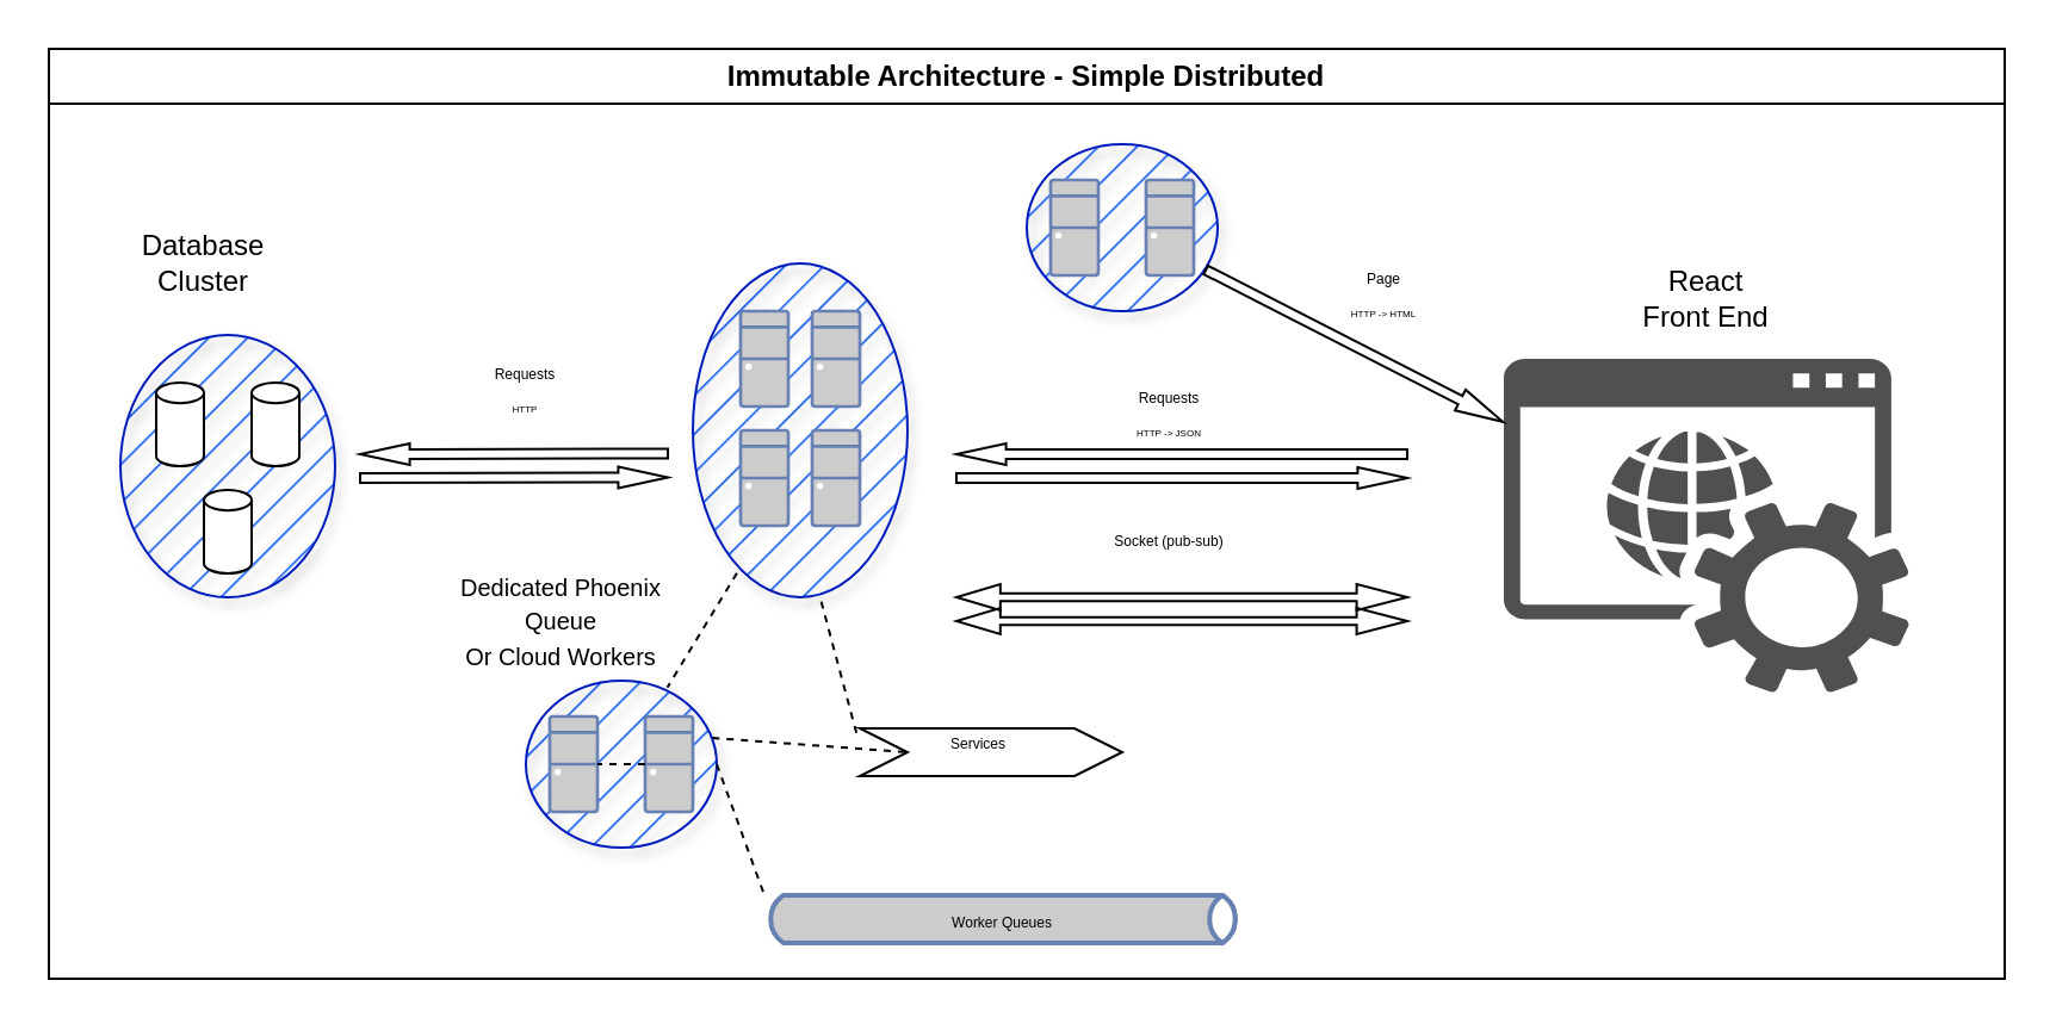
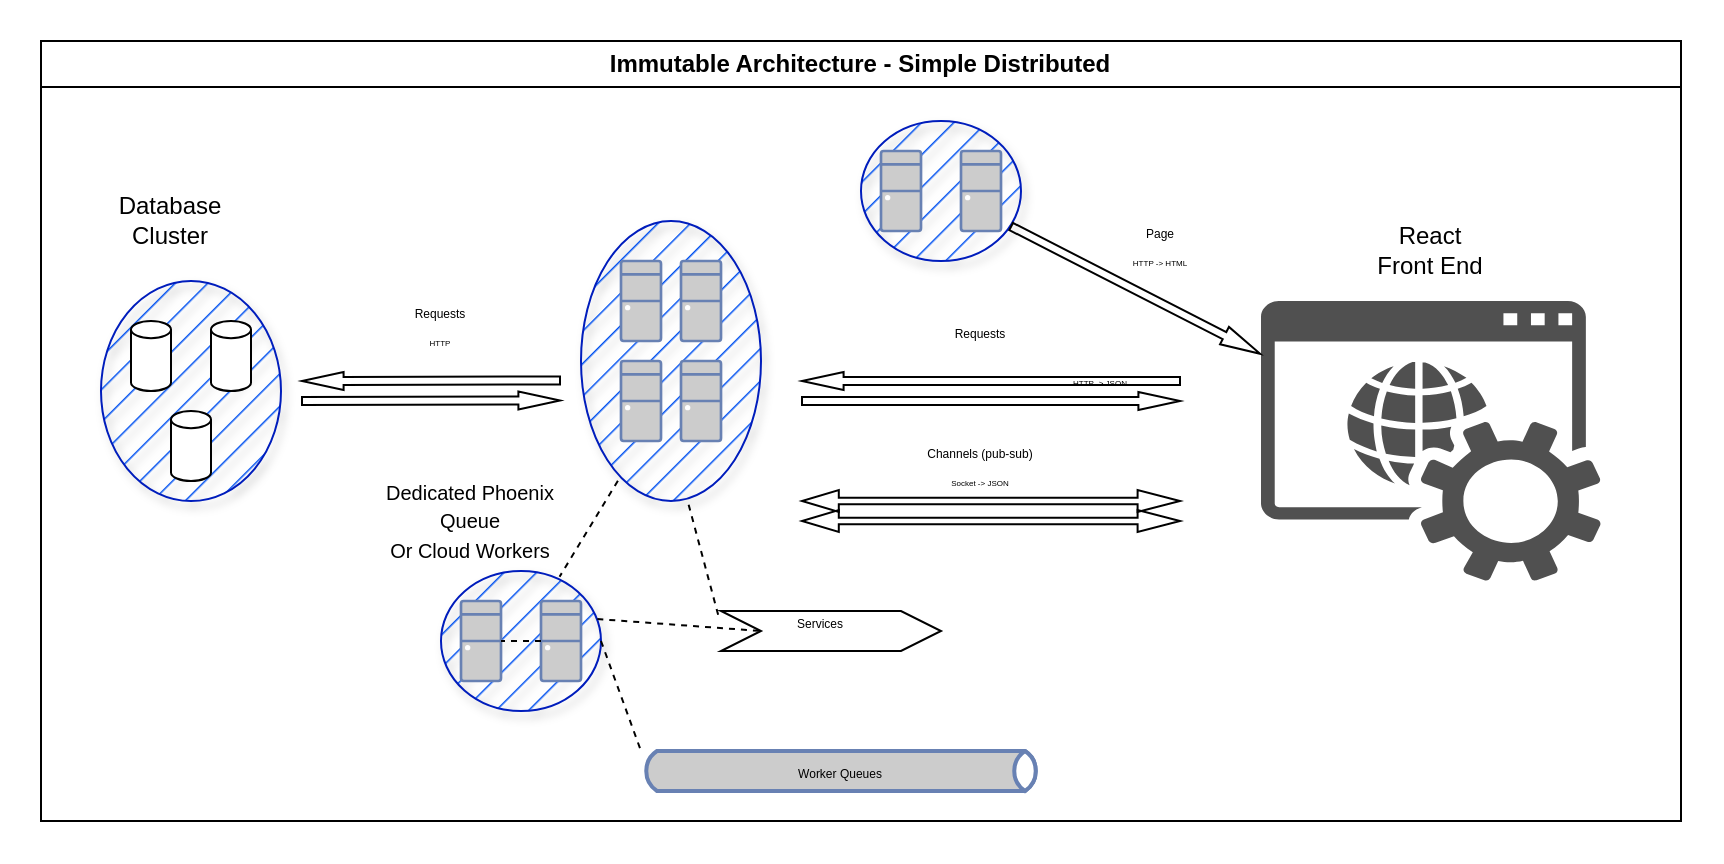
  <mxCell id="0" />
  <mxCell id="1" parent="0" />
  <mxCell id="2" value="" style="sketch=0;pointerEvents=1;shadow=0;dashed=0;html=1;strokeColor=none;fillColor=#505050;labelPosition=center;verticalLabelPosition=bottom;verticalAlign=top;outlineConnect=0;align=center;shape=mxgraph.office.services.online_hosted_services;" vertex="1" parent="1"><mxGeometry x="630" y="150" width="170" height="140" as="geometry" /></mxCell>
  <mxCell id="3" value="" style="shape=flexArrow;endArrow=classic;html=1;rounded=0;width=4;endSize=6.6;endWidth=4;" edge="1" parent="1"><mxGeometry width="50" height="50" relative="1" as="geometry"><mxPoint x="590" y="190" as="sourcePoint" /><mxPoint x="400" y="190" as="targetPoint" /></mxGeometry></mxCell>
  <mxCell id="4" value="" style="shape=flexArrow;endArrow=classic;html=1;rounded=0;width=4;endSize=6.6;endWidth=4;" edge="1" parent="1"><mxGeometry width="50" height="50" relative="1" as="geometry"><mxPoint x="400" y="200" as="sourcePoint" /><mxPoint x="590" y="200" as="targetPoint" /></mxGeometry></mxCell>
  <mxCell id="5" value="" style="shape=flexArrow;endArrow=classic;startArrow=classic;html=1;rounded=0;width=3.2;startSize=5.8;startWidth=6.72;endWidth=6.72;endSize=6.732;" edge="1" parent="1"><mxGeometry width="100" height="100" relative="1" as="geometry"><mxPoint x="400" y="250" as="sourcePoint" /><mxPoint x="590" y="250" as="targetPoint" /></mxGeometry></mxCell>
  <mxCell id="6" value="" style="shape=flexArrow;endArrow=classic;startArrow=classic;html=1;rounded=0;width=3.2;startSize=5.8;startWidth=6.72;endWidth=6.72;endSize=6.732;" edge="1" parent="1"><mxGeometry width="100" height="100" relative="1" as="geometry"><mxPoint x="400" y="260" as="sourcePoint" /><mxPoint x="590" y="260" as="targetPoint" /></mxGeometry></mxCell>
- <mxCell id="7" value="&lt;div style=&quot;line-height: 100%;&quot;&gt;&lt;font style=&quot;font-size: 4px;&quot;&gt;HTTP -&amp;gt; JSON &lt;/font&gt;&lt;/div&gt;" style="text;html=1;align=center;verticalAlign=middle;whiteSpace=wrap;rounded=0;" vertex="1" parent="1"><mxGeometry x="430" y="170" width="120" height="20" as="geometry" /></mxCell>
+ <mxCell id="7" value="&lt;div style=&quot;line-height: 100%;&quot;&gt;&lt;font style=&quot;font-size: 4px;&quot;&gt;HTTP -&amp;gt; JSON &lt;/font&gt;&lt;/div&gt;" style="text;html=1;align=center;verticalAlign=middle;whiteSpace=wrap;rounded=0;" vertex="1" parent="1"><mxGeometry x="490" y="180" width="120" height="20" as="geometry" /></mxCell>
  <mxCell id="8" value="&lt;font style=&quot;font-size: 6px;&quot;&gt;Requests&lt;/font&gt;" style="text;html=1;align=center;verticalAlign=middle;whiteSpace=wrap;rounded=0;" vertex="1" parent="1"><mxGeometry x="430" y="160" width="120" height="10" as="geometry" /></mxCell>
- <mxCell id="10" value="&lt;font style=&quot;font-size: 6px;&quot;&gt;Socket (pub-sub)&lt;/font&gt;" style="text;html=1;align=center;verticalAlign=middle;whiteSpace=wrap;rounded=0;" vertex="1" parent="1"><mxGeometry x="430" y="220" width="120" height="10" as="geometry" /></mxCell>
+ <mxCell id="9" value="&lt;div style=&quot;line-height: 100%;&quot;&gt;&lt;font style=&quot;font-size: 4px;&quot;&gt;Socket -&amp;gt; JSON &lt;/font&gt;&lt;/div&gt;" style="text;html=1;align=center;verticalAlign=middle;whiteSpace=wrap;rounded=0;" vertex="1" parent="1"><mxGeometry x="430" y="230" width="120" height="20" as="geometry" /></mxCell>
+ <mxCell id="10" value="&lt;font style=&quot;font-size: 6px;&quot;&gt;Channels (pub-sub)&lt;/font&gt;" style="text;html=1;align=center;verticalAlign=middle;whiteSpace=wrap;rounded=0;" vertex="1" parent="1"><mxGeometry x="430" y="220" width="120" height="10" as="geometry" /></mxCell>
  <mxCell id="11" value="" style="shape=flexArrow;endArrow=classic;html=1;rounded=0;width=4;endSize=6.6;endWidth=4;" edge="1" parent="1"><mxGeometry width="50" height="50" relative="1" as="geometry"><mxPoint x="280" y="189.71" as="sourcePoint" /><mxPoint x="150" y="190" as="targetPoint" /></mxGeometry></mxCell>
  <mxCell id="12" value="" style="shape=flexArrow;endArrow=classic;html=1;rounded=0;width=4;endSize=6.6;endWidth=4;" edge="1" parent="1"><mxGeometry width="50" height="50" relative="1" as="geometry"><mxPoint x="150" y="200" as="sourcePoint" /><mxPoint x="280" y="199.71" as="targetPoint" /></mxGeometry></mxCell>
  <mxCell id="13" value="&lt;div style=&quot;line-height: 100%;&quot;&gt;&lt;font style=&quot;font-size: 4px;&quot;&gt;HTTP&lt;/font&gt;&lt;/div&gt;" style="text;html=1;align=center;verticalAlign=middle;whiteSpace=wrap;rounded=0;" vertex="1" parent="1"><mxGeometry x="160" y="160.29" width="120" height="20" as="geometry" /></mxCell>
  <mxCell id="14" value="&lt;font style=&quot;font-size: 6px;&quot;&gt;Requests&lt;/font&gt;" style="text;html=1;align=center;verticalAlign=middle;whiteSpace=wrap;rounded=0;" vertex="1" parent="1"><mxGeometry x="160" y="150" width="120" height="10" as="geometry" /></mxCell>
  <mxCell id="15" value="React&lt;br&gt;Front End" style="text;html=1;align=center;verticalAlign=middle;whiteSpace=wrap;rounded=0;" vertex="1" parent="1"><mxGeometry x="685" y="110" width="60" height="30" as="geometry" /></mxCell>
  <mxCell id="16" value="Immutable Architecture - Simple Distributed" style="swimlane;whiteSpace=wrap;html=1;" vertex="1" parent="1"><mxGeometry x="20" y="20" width="820" height="390" as="geometry" /></mxCell>
  <mxCell id="17" value="" style="ellipse;whiteSpace=wrap;html=1;fillStyle=hatch;shadow=1;strokeColor=#001DBC;fillColor=#0050ef;fontColor=#ffffff;" vertex="1" parent="16"><mxGeometry x="200" y="265" width="80" height="70" as="geometry" /></mxCell>
  <mxCell id="18" value="" style="ellipse;whiteSpace=wrap;html=1;fillStyle=hatch;shadow=1;strokeColor=#001DBC;fillColor=#0050ef;fontColor=#ffffff;" vertex="1" parent="16"><mxGeometry x="270" y="90" width="90" height="140" as="geometry" /></mxCell>
  <mxCell id="19" value="" style="fontColor=#0066CC;verticalAlign=top;verticalLabelPosition=bottom;labelPosition=center;align=center;html=1;outlineConnect=0;fillColor=#CCCCCC;strokeColor=#6881B3;gradientColor=none;gradientDirection=north;strokeWidth=2;shape=mxgraph.networks.desktop_pc;" vertex="1" parent="16"><mxGeometry x="320" y="110" width="20" height="40" as="geometry" /></mxCell>
  <mxCell id="20" value="" style="fontColor=#0066CC;verticalAlign=top;verticalLabelPosition=bottom;labelPosition=center;align=center;html=1;outlineConnect=0;fillColor=#CCCCCC;strokeColor=#6881B3;gradientColor=none;gradientDirection=north;strokeWidth=2;shape=mxgraph.networks.desktop_pc;" vertex="1" parent="16"><mxGeometry x="290" y="110" width="20" height="40" as="geometry" /></mxCell>
  <mxCell id="21" value="" style="fontColor=#0066CC;verticalAlign=top;verticalLabelPosition=bottom;labelPosition=center;align=center;html=1;outlineConnect=0;fillColor=#CCCCCC;strokeColor=#6881B3;gradientColor=none;gradientDirection=north;strokeWidth=2;shape=mxgraph.networks.desktop_pc;" vertex="1" parent="16"><mxGeometry x="290" y="160" width="20" height="40" as="geometry" /></mxCell>
  <mxCell id="22" value="" style="fontColor=#0066CC;verticalAlign=top;verticalLabelPosition=bottom;labelPosition=center;align=center;html=1;outlineConnect=0;fillColor=#CCCCCC;strokeColor=#6881B3;gradientColor=none;gradientDirection=north;strokeWidth=2;shape=mxgraph.networks.desktop_pc;" vertex="1" parent="16"><mxGeometry x="320" y="160" width="20" height="40" as="geometry" /></mxCell>
  <mxCell id="23" value="" style="fontColor=#0066CC;verticalAlign=top;verticalLabelPosition=bottom;labelPosition=center;align=center;html=1;outlineConnect=0;fillColor=#CCCCCC;strokeColor=#6881B3;gradientColor=none;gradientDirection=north;strokeWidth=2;shape=mxgraph.networks.desktop_pc;" vertex="1" parent="16"><mxGeometry x="250" y="280" width="20" height="40" as="geometry" /></mxCell>
  <mxCell id="24" value="" style="fontColor=#0066CC;verticalAlign=top;verticalLabelPosition=bottom;labelPosition=center;align=center;html=1;outlineConnect=0;fillColor=#CCCCCC;strokeColor=#6881B3;gradientColor=none;gradientDirection=north;strokeWidth=2;shape=mxgraph.networks.desktop_pc;" vertex="1" parent="16"><mxGeometry x="210" y="280" width="20" height="40" as="geometry" /></mxCell>
  <mxCell id="25" value="" style="endArrow=none;dashed=1;html=1;rounded=0;exitX=0.205;exitY=0.928;exitDx=0;exitDy=0;exitPerimeter=0;entryX=0.741;entryY=0.041;entryDx=0;entryDy=0;entryPerimeter=0;" edge="1" parent="16" source="18" target="17"><mxGeometry width="50" height="50" relative="1" as="geometry"><mxPoint x="270" y="240" as="sourcePoint" /><mxPoint x="420" y="120" as="targetPoint" /></mxGeometry></mxCell>
  <mxCell id="26" value="" style="html=1;outlineConnect=0;fillColor=#CCCCCC;strokeColor=#6881B3;gradientColor=none;gradientDirection=north;strokeWidth=2;shape=mxgraph.networks.bus;gradientColor=none;gradientDirection=north;fontColor=#ffffff;perimeter=backbonePerimeter;backboneSize=20;" vertex="1" parent="16"><mxGeometry x="300" y="355" width="200" height="20" as="geometry" /></mxCell>
  <mxCell id="27" value="" style="endArrow=none;dashed=1;html=1;rounded=0;exitX=1;exitY=0.5;exitDx=0;exitDy=0;" edge="1" parent="16" source="17" target="26"><mxGeometry width="50" height="50" relative="1" as="geometry"><mxPoint x="300" y="280" as="sourcePoint" /><mxPoint x="320" y="250" as="targetPoint" /></mxGeometry></mxCell>
  <mxCell id="28" value="" style="endArrow=none;dashed=1;html=1;rounded=0;entryX=1;entryY=0.5;entryDx=0;entryDy=0;entryPerimeter=0;" edge="1" parent="16" source="23" target="24"><mxGeometry width="50" height="50" relative="1" as="geometry"><mxPoint x="298" y="230" as="sourcePoint" /><mxPoint x="269" y="278" as="targetPoint" /></mxGeometry></mxCell>
  <mxCell id="29" value="&lt;div&gt;&lt;font style=&quot;font-size: 10px;&quot;&gt;Dedicated Phoenix Queue&lt;/font&gt;&lt;/div&gt;&lt;div&gt;&lt;font style=&quot;font-size: 10px;&quot;&gt;Or Cloud Workers&lt;/font&gt;&lt;/div&gt;" style="text;html=1;align=center;verticalAlign=middle;whiteSpace=wrap;rounded=0;" vertex="1" parent="16"><mxGeometry x="160" y="210" width="110" height="60" as="geometry" /></mxCell>
  <mxCell id="30" value="" style="ellipse;whiteSpace=wrap;html=1;fillStyle=hatch;shadow=1;strokeColor=#001DBC;fillColor=#0050ef;fontColor=#ffffff;" vertex="1" parent="16"><mxGeometry x="30" y="120" width="90" height="110" as="geometry" /></mxCell>
  <mxCell id="31" value="" style="shape=cylinder3;whiteSpace=wrap;html=1;boundedLbl=1;backgroundOutline=1;size=4.286;" vertex="1" parent="16"><mxGeometry x="45" y="140" width="20" height="35" as="geometry" /></mxCell>
  <mxCell id="32" value="" style="shape=cylinder3;whiteSpace=wrap;html=1;boundedLbl=1;backgroundOutline=1;size=4.286;" vertex="1" parent="16"><mxGeometry x="85" y="140" width="20" height="35" as="geometry" /></mxCell>
  <mxCell id="33" value="" style="shape=cylinder3;whiteSpace=wrap;html=1;boundedLbl=1;backgroundOutline=1;size=4.286;" vertex="1" parent="16"><mxGeometry x="65" y="185" width="20" height="35" as="geometry" /></mxCell>
  <mxCell id="34" value="Database Cluster" style="text;html=1;align=center;verticalAlign=middle;whiteSpace=wrap;rounded=0;" vertex="1" parent="16"><mxGeometry x="35" y="75" width="60" height="30" as="geometry" /></mxCell>
  <mxCell id="35" value="" style="ellipse;whiteSpace=wrap;html=1;fillStyle=hatch;shadow=1;strokeColor=#001DBC;fillColor=#0050ef;fontColor=#ffffff;" vertex="1" parent="16"><mxGeometry x="410" y="40" width="80" height="70" as="geometry" /></mxCell>
  <mxCell id="36" value="" style="fontColor=#0066CC;verticalAlign=top;verticalLabelPosition=bottom;labelPosition=center;align=center;html=1;outlineConnect=0;fillColor=#CCCCCC;strokeColor=#6881B3;gradientColor=none;gradientDirection=north;strokeWidth=2;shape=mxgraph.networks.desktop_pc;" vertex="1" parent="16"><mxGeometry x="460" y="55" width="20" height="40" as="geometry" /></mxCell>
  <mxCell id="37" value="" style="fontColor=#0066CC;verticalAlign=top;verticalLabelPosition=bottom;labelPosition=center;align=center;html=1;outlineConnect=0;fillColor=#CCCCCC;strokeColor=#6881B3;gradientColor=none;gradientDirection=north;strokeWidth=2;shape=mxgraph.networks.desktop_pc;" vertex="1" parent="16"><mxGeometry x="420" y="55" width="20" height="40" as="geometry" /></mxCell>
  <mxCell id="38" value="&lt;div style=&quot;line-height: 100%;&quot;&gt;&lt;font style=&quot;font-size: 4px;&quot;&gt;HTTP -&amp;gt; HTML &lt;/font&gt;&lt;/div&gt;" style="text;html=1;align=center;verticalAlign=middle;whiteSpace=wrap;rounded=0;" vertex="1" parent="16"><mxGeometry x="500" y="100" width="120" height="20" as="geometry" /></mxCell>
  <mxCell id="39" value="&lt;font style=&quot;font-size: 6px;&quot;&gt;Page&lt;/font&gt;" style="text;html=1;align=center;verticalAlign=middle;whiteSpace=wrap;rounded=0;" vertex="1" parent="16"><mxGeometry x="500" y="90" width="120" height="10" as="geometry" /></mxCell>
  <mxCell id="40" value="&lt;font style=&quot;font-size: 6px;&quot;&gt;Worker Queues&lt;/font&gt;" style="text;html=1;align=center;verticalAlign=middle;whiteSpace=wrap;rounded=0;" vertex="1" parent="16"><mxGeometry x="340" y="360" width="120" height="10" as="geometry" /></mxCell>
  <mxCell id="41" value="" style="shape=step;perimeter=stepPerimeter;whiteSpace=wrap;html=1;fixedSize=1;" vertex="1" parent="16"><mxGeometry x="340" y="285" width="110" height="20" as="geometry" /></mxCell>
  <mxCell id="42" value="&lt;font style=&quot;font-size: 6px;&quot;&gt;Services&lt;/font&gt;" style="text;html=1;align=center;verticalAlign=middle;whiteSpace=wrap;rounded=0;" vertex="1" parent="16"><mxGeometry x="330" y="285" width="120" height="10" as="geometry" /></mxCell>
  <mxCell id="43" value="" style="endArrow=none;dashed=1;html=1;rounded=0;exitX=0.977;exitY=0.343;exitDx=0;exitDy=0;exitPerimeter=0;entryX=0;entryY=0.5;entryDx=0;entryDy=0;" edge="1" parent="16" source="17" target="41"><mxGeometry width="50" height="50" relative="1" as="geometry"><mxPoint x="290" y="310" as="sourcePoint" /><mxPoint x="310" y="365" as="targetPoint" /></mxGeometry></mxCell>
  <mxCell id="44" value="" style="endArrow=none;dashed=1;html=1;rounded=0;exitX=0.598;exitY=1.013;exitDx=0;exitDy=0;exitPerimeter=0;entryX=-0.012;entryY=0.114;entryDx=0;entryDy=0;entryPerimeter=0;" edge="1" parent="16" source="18" target="41"><mxGeometry width="50" height="50" relative="1" as="geometry"><mxPoint x="300" y="320" as="sourcePoint" /><mxPoint x="320" y="375" as="targetPoint" /></mxGeometry></mxCell>
  <mxCell id="45" value="" style="shape=flexArrow;endArrow=classic;html=1;rounded=0;width=4;endSize=6.332;endWidth=4.8;" edge="1" parent="1" source="35" target="2"><mxGeometry width="50" height="50" relative="1" as="geometry"><mxPoint x="490" y="140" as="sourcePoint" /><mxPoint x="690" y="140" as="targetPoint" /></mxGeometry></mxCell>
